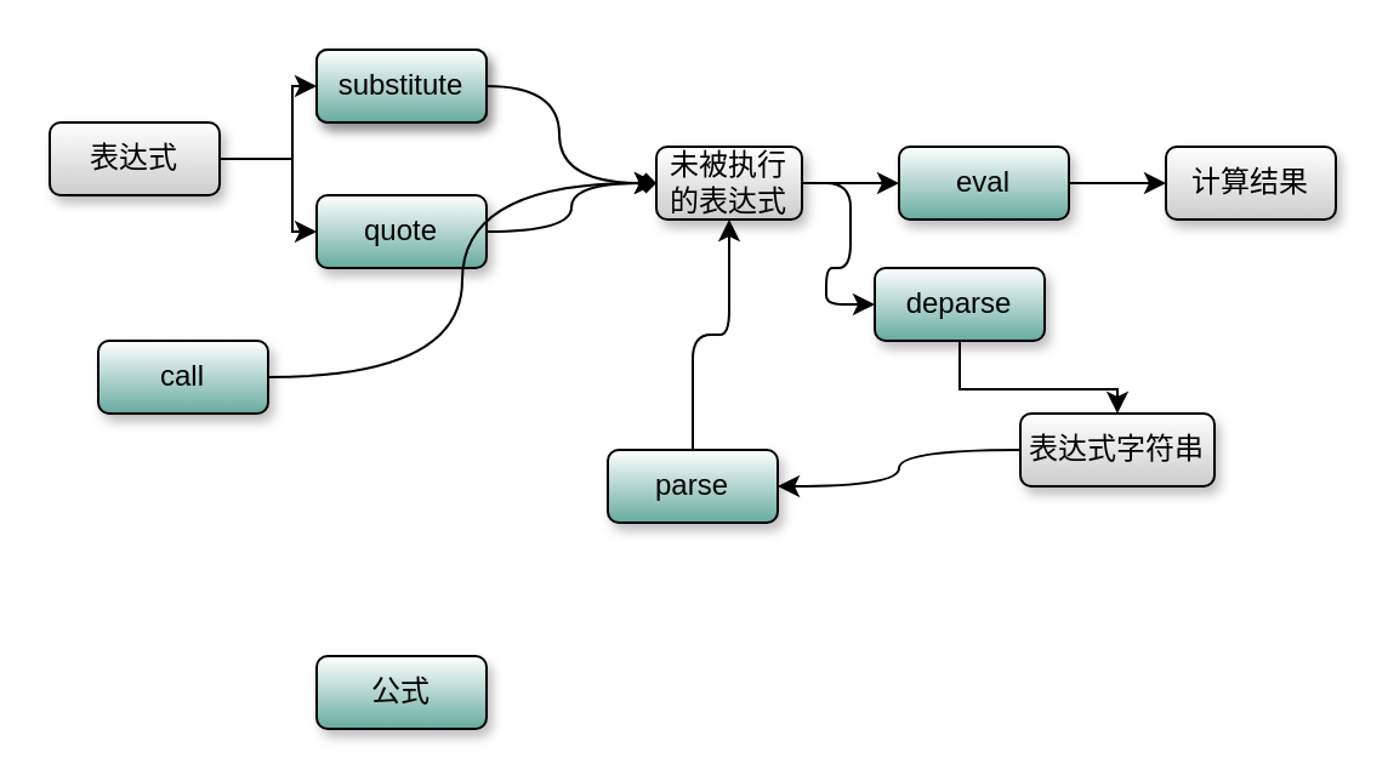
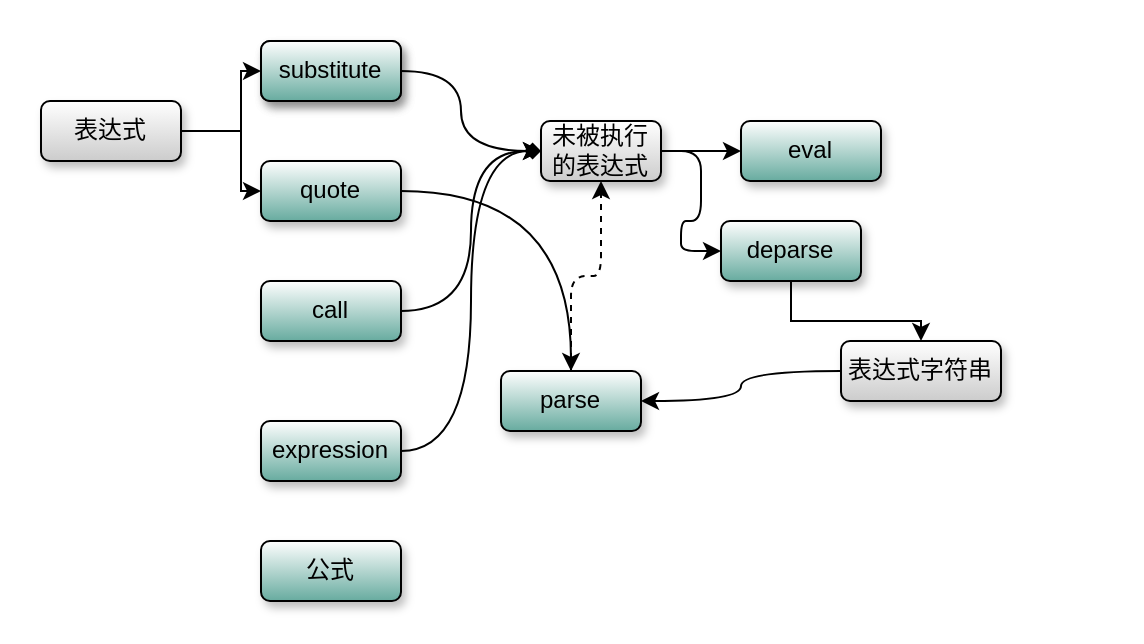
  <mxCell id="0" />
  <mxCell id="1" parent="0" />
  <mxCell id="2" style="edgeStyle=orthogonalEdgeStyle;rounded=0;orthogonalLoop=1;jettySize=auto;html=1;" edge="1" parent="1" source="4" target="7"><mxGeometry relative="1" as="geometry"><Array as="points"><mxPoint x="120" y="65" /><mxPoint x="120" y="35" /></Array></mxGeometry></mxCell>
  <mxCell id="3" style="edgeStyle=orthogonalEdgeStyle;rounded=0;orthogonalLoop=1;jettySize=auto;html=1;entryX=0;entryY=0.5;entryDx=0;entryDy=0;" edge="1" parent="1" source="4" target="9"><mxGeometry relative="1" as="geometry"><Array as="points"><mxPoint x="120" y="65" /><mxPoint x="120" y="95" /></Array></mxGeometry></mxCell>
  <mxCell id="4" value="表达式" style="rounded=1;whiteSpace=wrap;html=1;gradientColor=#CCCCCC;glass=0;shadow=1;" vertex="1" parent="1"><mxGeometry x="20" y="50" width="70" height="30" as="geometry" /></mxCell>
  <mxCell id="5" value="substitute()" style="rounded=1;whiteSpace=wrap;html=1;glass=0;shadow=1;gradientColor=#67AB9F;" vertex="1" parent="1"><mxGeometry x="130" y="20" width="70" height="30" as="geometry" /></mxCell>
  <mxCell id="6" style="edgeStyle=orthogonalEdgeStyle;orthogonalLoop=1;jettySize=auto;html=1;entryX=0;entryY=0.5;entryDx=0;entryDy=0;curved=1;strokeWidth=1;endSize=6;" edge="1" parent="1" source="7" target="17"><mxGeometry relative="1" as="geometry"><Array as="points"><mxPoint x="230" y="35" /><mxPoint x="230" y="75" /></Array></mxGeometry></mxCell>
  <mxCell id="7" value="substitute" style="rounded=1;whiteSpace=wrap;html=1;glass=0;shadow=1;gradientColor=#67AB9F;" vertex="1" parent="1"><mxGeometry x="130" y="20" width="70" height="30" as="geometry" /></mxCell>
- <mxCell id="8" style="edgeStyle=orthogonalEdgeStyle;curved=1;orthogonalLoop=1;jettySize=auto;html=1;entryX=0;entryY=0.5;entryDx=0;entryDy=0;endSize=6;strokeWidth=1;" edge="1" parent="1" source="9" target="17"><mxGeometry relative="1" as="geometry" /></mxCell>
+ <mxCell id="8" style="edgeStyle=orthogonalEdgeStyle;curved=1;orthogonalLoop=1;jettySize=auto;html=1;endSize=6;strokeWidth=1;" edge="1" parent="1" source="9" target="24"><mxGeometry relative="1" as="geometry" /></mxCell>
  <mxCell id="9" value="quote" style="rounded=1;whiteSpace=wrap;html=1;glass=0;shadow=1;gradientColor=#67AB9F;" vertex="1" parent="1"><mxGeometry x="130" y="80" width="70" height="30" as="geometry" /></mxCell>
  <mxCell id="10" style="edgeStyle=orthogonalEdgeStyle;curved=1;orthogonalLoop=1;jettySize=auto;html=1;entryX=0;entryY=0.5;entryDx=0;entryDy=0;endSize=6;strokeWidth=1;endArrow=diamond;" edge="1" parent="1" source="11" target="17"><mxGeometry relative="1" as="geometry" /></mxCell>
- <mxCell id="11" value="call" style="rounded=1;whiteSpace=wrap;html=1;glass=0;shadow=1;gradientColor=#67AB9F;" vertex="1" parent="1"><mxGeometry x="40" y="140" width="70" height="30" as="geometry" /></mxCell>
+ <mxCell id="11" value="call" style="rounded=1;whiteSpace=wrap;html=1;glass=0;shadow=1;gradientColor=#67AB9F;" vertex="1" parent="1"><mxGeometry x="130" y="140" width="70" height="30" as="geometry" /></mxCell>
+ <mxCell id="12" style="edgeStyle=orthogonalEdgeStyle;curved=1;orthogonalLoop=1;jettySize=auto;html=1;entryX=0;entryY=0.5;entryDx=0;entryDy=0;endSize=6;strokeWidth=1;" edge="1" parent="1" source="13" target="17"><mxGeometry relative="1" as="geometry" /></mxCell>
+ <mxCell id="13" value="expression" style="rounded=1;whiteSpace=wrap;html=1;glass=0;shadow=1;gradientColor=#67AB9F;" vertex="1" parent="1"><mxGeometry x="130" y="210" width="70" height="30" as="geometry" /></mxCell>
  <mxCell id="14" value="公式" style="rounded=1;whiteSpace=wrap;html=1;glass=0;shadow=1;gradientColor=#67AB9F;" vertex="1" parent="1"><mxGeometry x="130" y="270" width="70" height="30" as="geometry" /></mxCell>
  <mxCell id="15" style="edgeStyle=orthogonalEdgeStyle;curved=1;orthogonalLoop=1;jettySize=auto;html=1;entryX=0;entryY=0.5;entryDx=0;entryDy=0;endSize=6;strokeWidth=1;" edge="1" parent="1" source="17" target="22"><mxGeometry relative="1" as="geometry" /></mxCell>
  <mxCell id="16" style="edgeStyle=orthogonalEdgeStyle;rounded=1;orthogonalLoop=1;jettySize=auto;html=1;entryX=0;entryY=0.5;entryDx=0;entryDy=0;endSize=6;strokeWidth=1;" edge="1" parent="1" source="17" target="26"><mxGeometry relative="1" as="geometry" /></mxCell>
  <mxCell id="17" value="未被执行的表达式" style="rounded=1;whiteSpace=wrap;html=1;gradientColor=#CCCCCC;glass=0;shadow=1;" vertex="1" parent="1"><mxGeometry x="270" y="60" width="60" height="30" as="geometry" /></mxCell>
  <mxCell id="18" style="edgeStyle=orthogonalEdgeStyle;curved=1;orthogonalLoop=1;jettySize=auto;html=1;entryX=1;entryY=0.5;entryDx=0;entryDy=0;endSize=6;strokeWidth=1;" edge="1" parent="1" source="19" target="24"><mxGeometry relative="1" as="geometry" /></mxCell>
  <mxCell id="19" value="表达式字符串" style="rounded=1;whiteSpace=wrap;html=1;gradientColor=#CCCCCC;glass=0;shadow=1;" vertex="1" parent="1"><mxGeometry x="420" y="170" width="80" height="30" as="geometry" /></mxCell>
- <mxCell id="20" value="计算结果" style="rounded=1;whiteSpace=wrap;html=1;gradientColor=#CCCCCC;glass=0;shadow=1;" vertex="1" parent="1"><mxGeometry x="480" y="60" width="70" height="30" as="geometry" /></mxCell>
- <mxCell id="21" style="edgeStyle=orthogonalEdgeStyle;curved=1;orthogonalLoop=1;jettySize=auto;html=1;entryX=0;entryY=0.5;entryDx=0;entryDy=0;endSize=6;strokeWidth=1;" edge="1" parent="1" source="22" target="20"><mxGeometry relative="1" as="geometry" /></mxCell>
  <mxCell id="22" value="eval" style="rounded=1;whiteSpace=wrap;html=1;glass=0;shadow=1;gradientColor=#67AB9F;" vertex="1" parent="1"><mxGeometry x="370" y="60" width="70" height="30" as="geometry" /></mxCell>
- <mxCell id="23" style="edgeStyle=orthogonalEdgeStyle;orthogonalLoop=1;jettySize=auto;html=1;entryX=0.5;entryY=1;entryDx=0;entryDy=0;endSize=6;strokeWidth=1;rounded=1;" edge="1" parent="1" source="24" target="17"><mxGeometry relative="1" as="geometry" /></mxCell>
+ <mxCell id="23" style="edgeStyle=orthogonalEdgeStyle;orthogonalLoop=1;jettySize=auto;html=1;entryX=0.5;entryY=1;entryDx=0;entryDy=0;endSize=6;strokeWidth=1;rounded=1;dashed=1;" edge="1" parent="1" source="24" target="17"><mxGeometry relative="1" as="geometry" /></mxCell>
  <mxCell id="24" value="parse" style="rounded=1;whiteSpace=wrap;html=1;glass=0;shadow=1;gradientColor=#67AB9F;" vertex="1" parent="1"><mxGeometry x="250" y="185" width="70" height="30" as="geometry" /></mxCell>
  <mxCell id="25" style="edgeStyle=orthogonalEdgeStyle;rounded=0;orthogonalLoop=1;jettySize=auto;html=1;endSize=6;strokeWidth=1;" edge="1" parent="1" source="26" target="19"><mxGeometry relative="1" as="geometry"><Array as="points"><mxPoint x="395" y="160" /><mxPoint x="460" y="160" /></Array></mxGeometry></mxCell>
  <mxCell id="26" value="deparse" style="rounded=1;whiteSpace=wrap;html=1;glass=0;shadow=1;gradientColor=#67AB9F;" vertex="1" parent="1"><mxGeometry x="360" y="110" width="70" height="30" as="geometry" /></mxCell>
